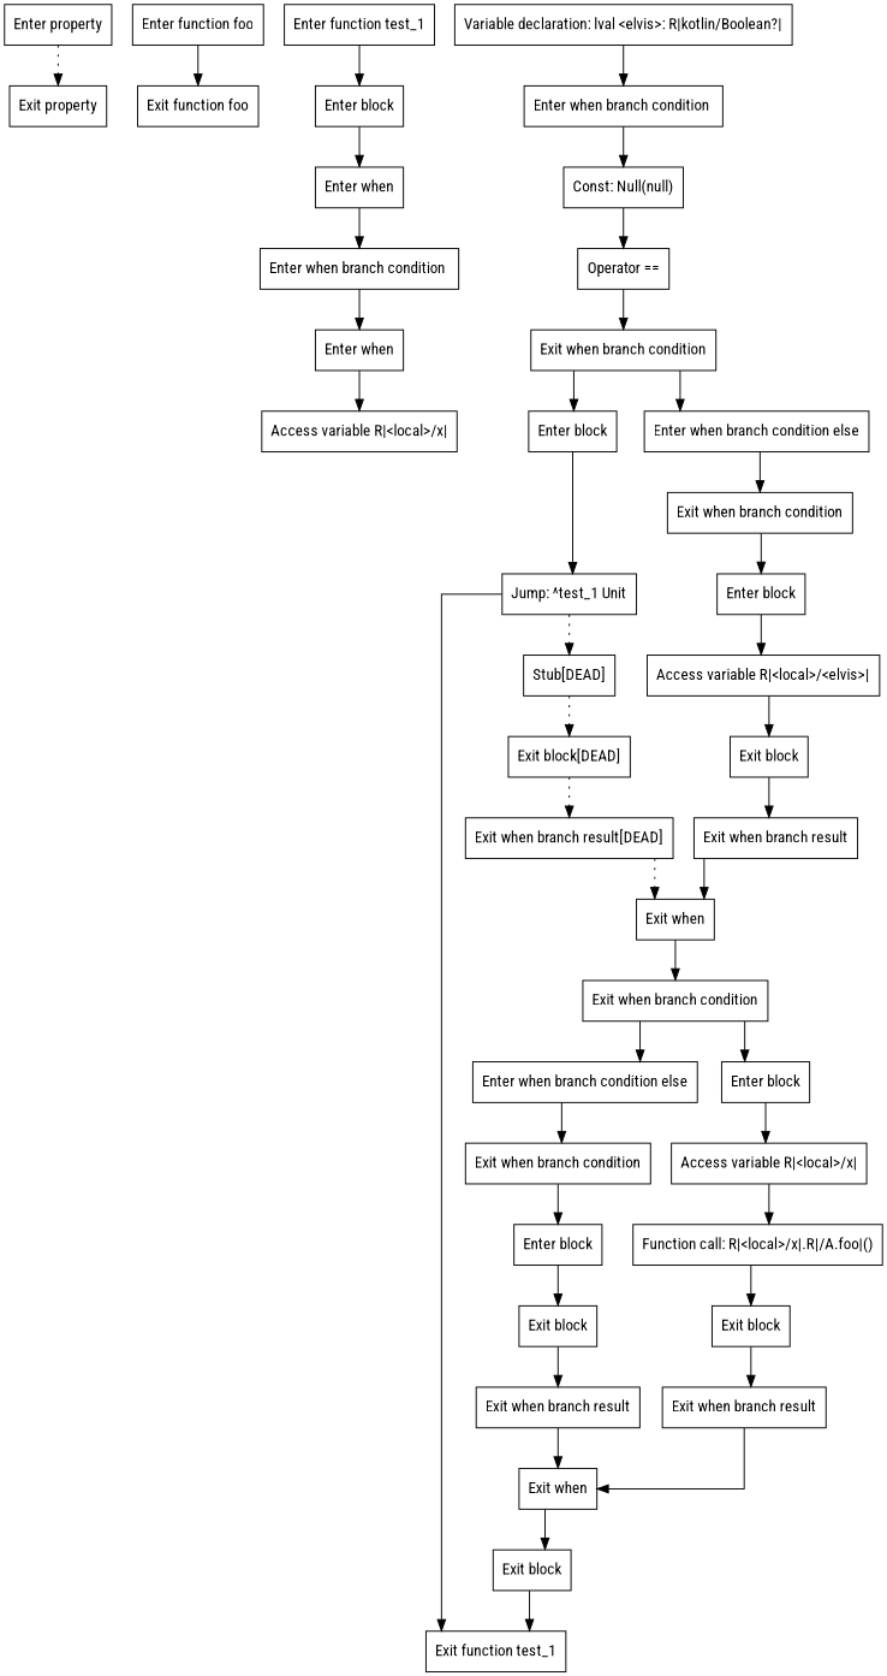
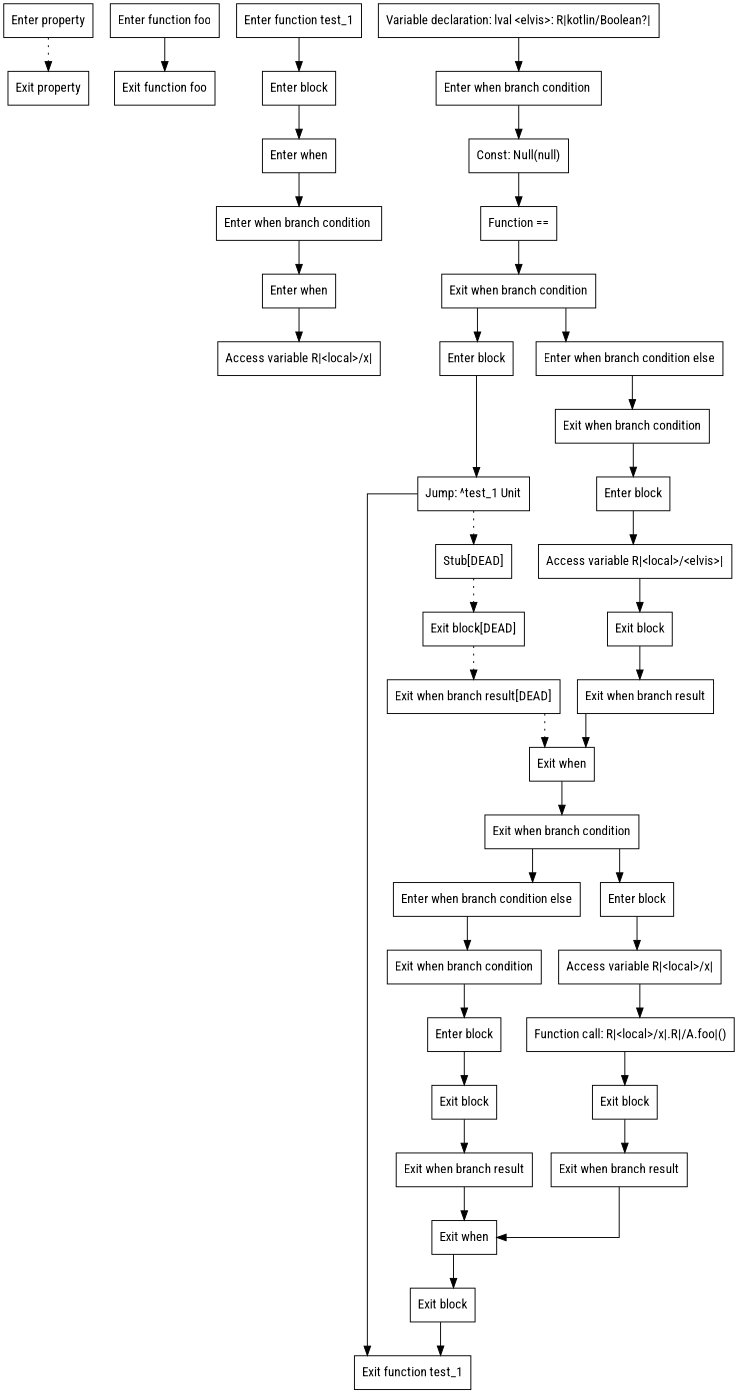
  digraph {
    fontname="Roboto Condensed"
    splines=ortho
    node [fontname="Roboto Condensed" shape=box]
    edge [fontname="Roboto Condensed"]
    n1 [label="Enter property"]
    n2 [label="Exit property"]
    n3 [label="Enter function foo"]
    n4 [label="Exit function foo"]
    n5 [label="Enter function test_1"]
    n6 [label="Enter block"]
    n7 [label="Enter when"]
    n8 [label="Enter when branch condition "]
    n9 [label="Enter when"]
    n10 [label="Access variable R|<local>/x|"]
    n11 [label="Variable declaration: lval <elvis>: R|kotlin/Boolean?|"]
    n12 [label="Enter when branch condition "]
    n13 [label="Const: Null(null)"]
-   n14 [label="Operator =="]
+   n14 [label="Function =="]
    n15 [label="Exit when branch condition"]
    n16 [label="Enter block"]
    n17 [label="Enter when branch condition else"]
    n18 [label="Jump: ^test_1 Unit"]
    n19 [label="Stub[DEAD]"]
    n20 [label="Exit function test_1"]
    n21 [label="Exit block[DEAD]"]
    n22 [label="Exit when branch result[DEAD]"]
    n23 [label="Exit when"]
    n24 [label="Exit when branch condition"]
    n25 [label="Enter block"]
    n26 [label="Access variable R|<local>/<elvis>|"]
    n27 [label="Exit block"]
    n28 [label="Exit when branch result"]
    n29 [label="Exit when branch condition"]
    n30 [label="Enter block"]
    n31 [label="Enter when branch condition else"]
    n32 [label="Access variable R|<local>/x|"]
    n33 [label="Function call: R|<local>/x|.R|/A.foo|()"]
    n34 [label="Exit block"]
    n35 [label="Exit when branch result"]
    n36 [label="Exit when"]
    n37 [label="Exit when branch condition"]
    n38 [label="Enter block"]
    n39 [label="Exit block"]
    n40 [label="Exit when branch result"]
    n41 [label="Exit block"]
    subgraph sub_1 {
      n1
      n2
    }
    subgraph sub_2 {
      n3
      n4
    }
    subgraph sub_3 {
      n5
      n6
      n7
      n8
      n9
      n10
      n11
      n12
      n13
      n14
      n15
      n16
      n17
      n18
      n19
      n20
      n21
      n22
      n23
      n24
      n25
      n26
      n27
      n28
      n29
      n30
      n31
      n32
      n33
      n34
      n35
      n36
      n37
      n38
      n39
      n40
      n41
    }
    n1 -> n2 [style=dotted]
    n3 -> n4
    n5 -> n6
    n6 -> n7
    n7 -> n8
    n8 -> n9
    n9 -> n10
    n11 -> n12
    n12 -> n13
    n13 -> n14
    n14 -> n15
    n15 -> n16
    n15 -> n17
    n16 -> n18
    n17 -> n24
    n18 -> n19 [style=dotted]
    n18 -> n20
    n19 -> n21 [style=dotted]
    n21 -> n22 [style=dotted]
    n22 -> n23 [style=dotted]
    n23 -> n29
    n24 -> n25
    n25 -> n26
    n26 -> n27
    n27 -> n28
    n28 -> n23
    n29 -> n30
    n29 -> n31
    n30 -> n32
    n31 -> n37
    n32 -> n33
    n33 -> n34
    n34 -> n35
    n35 -> n36
    n36 -> n41
    n37 -> n38
    n38 -> n39
    n39 -> n40
    n40 -> n36
    n41 -> n20
  }
